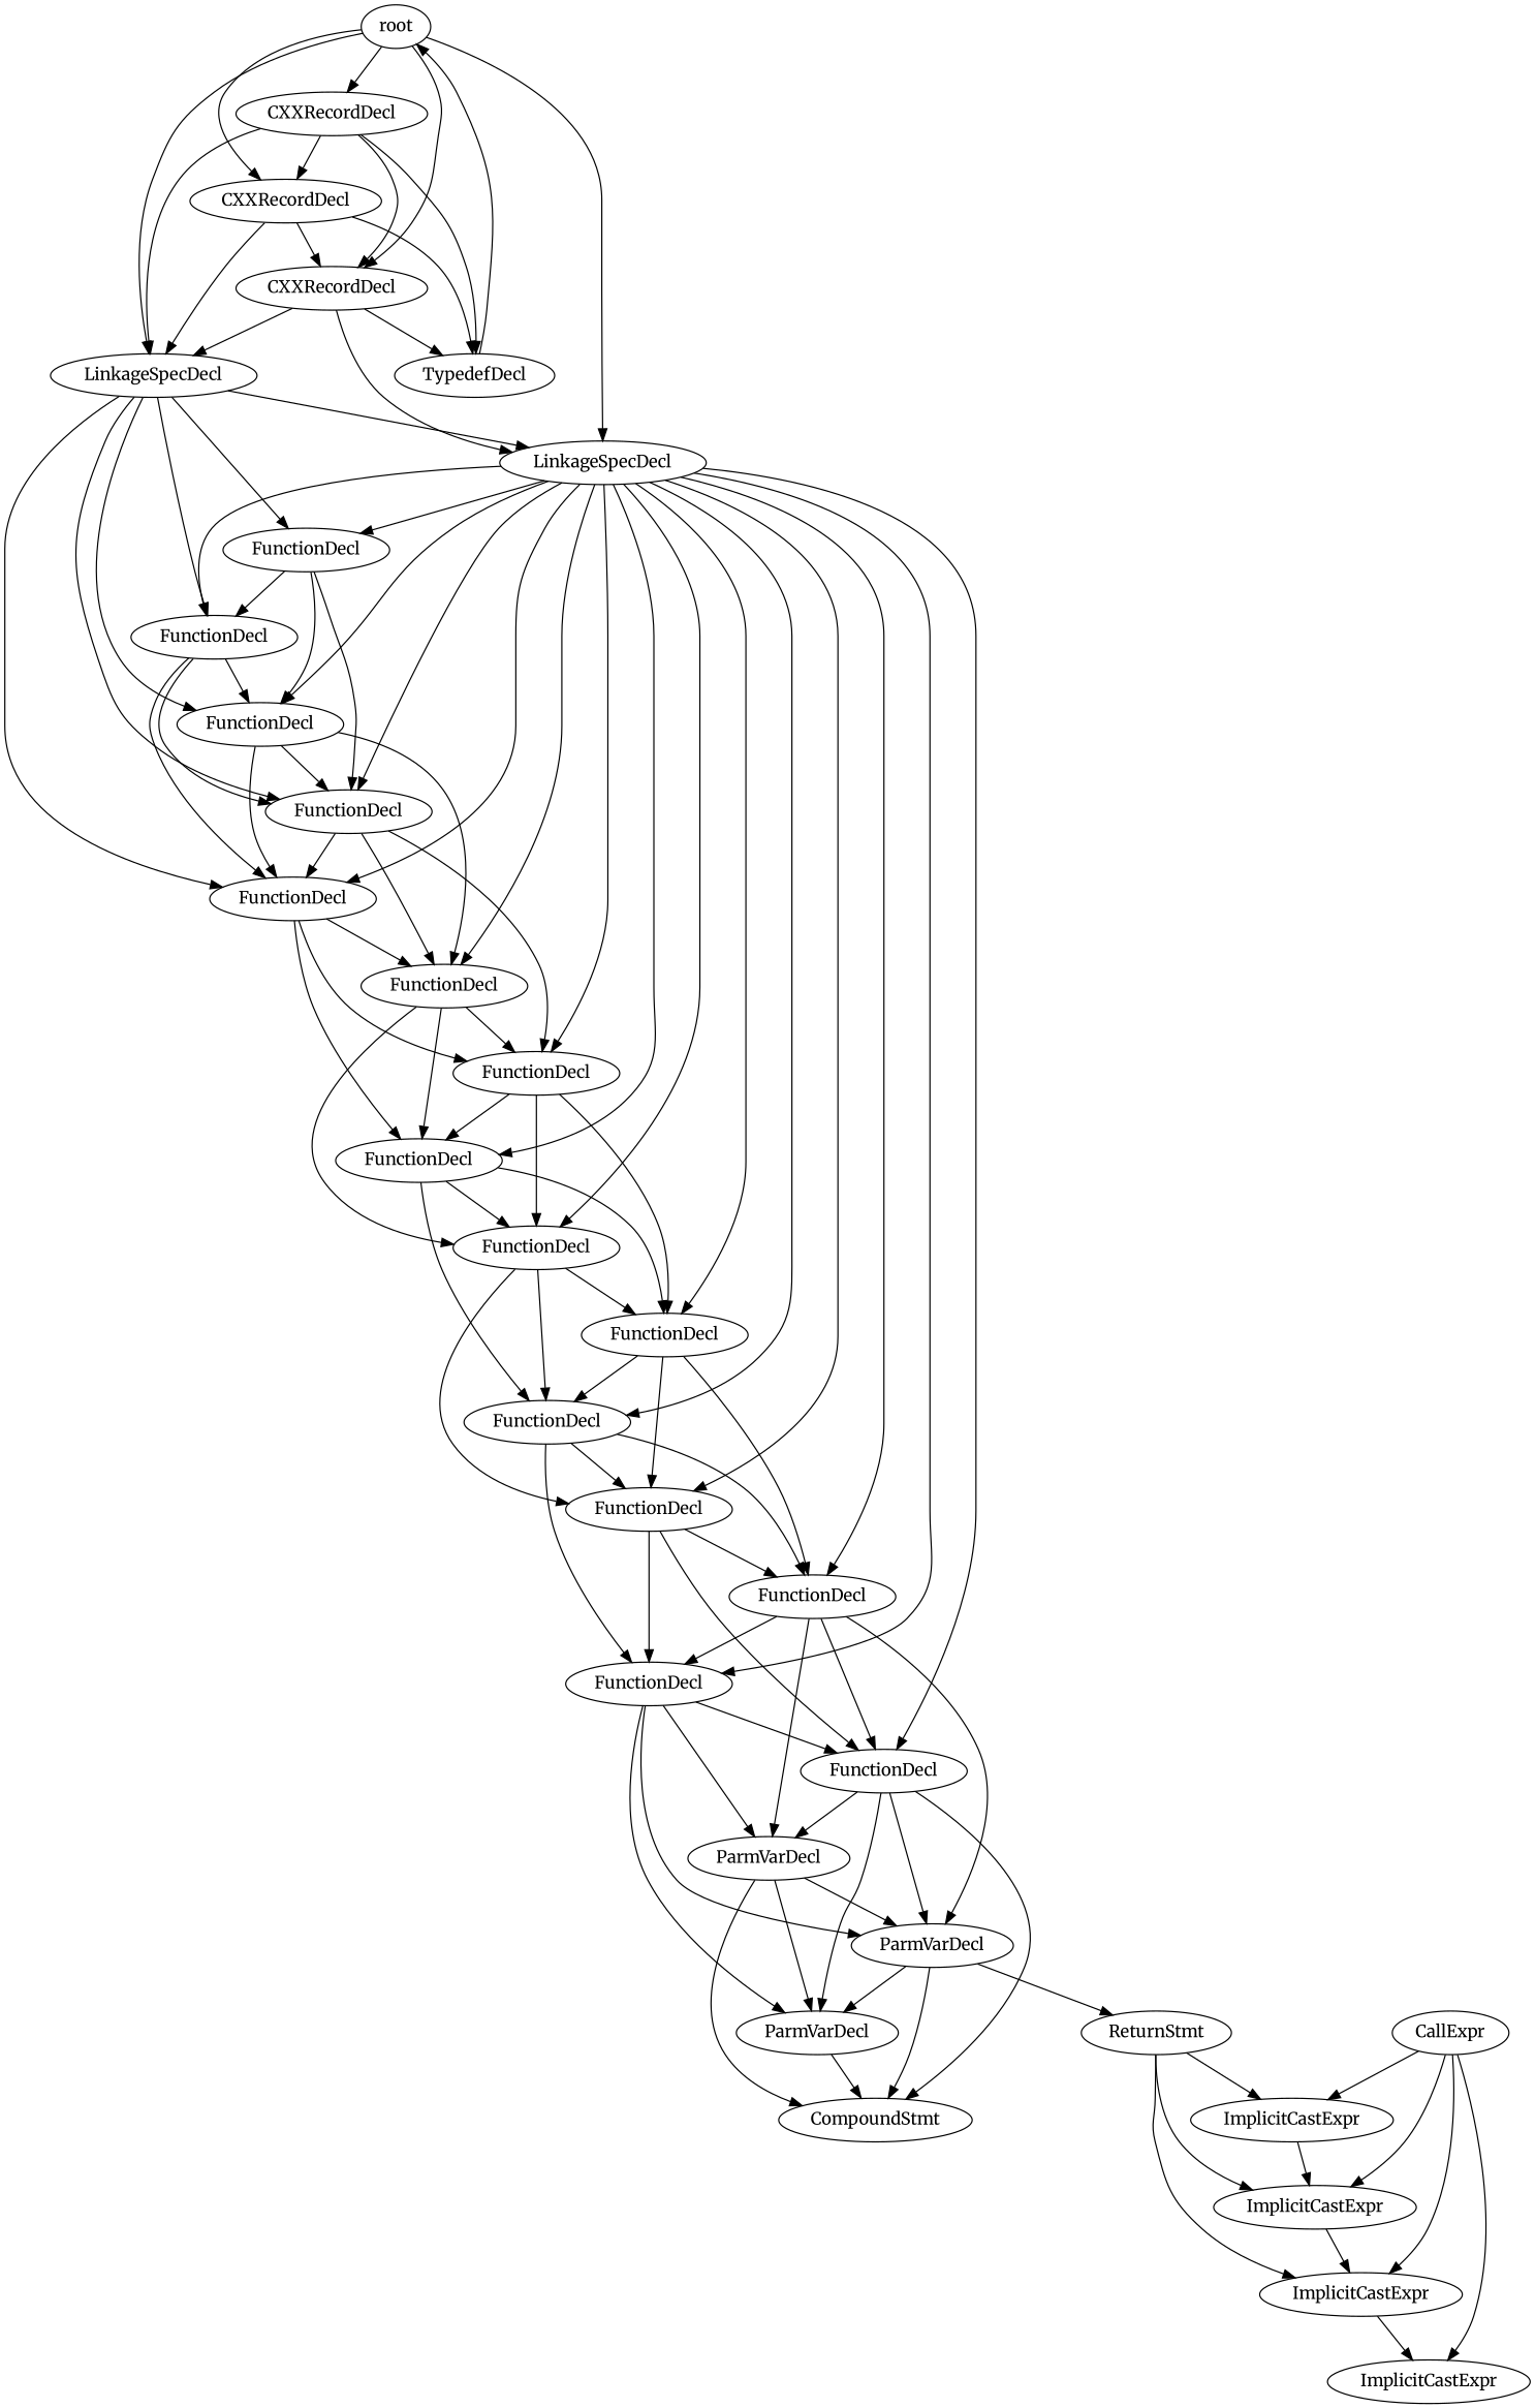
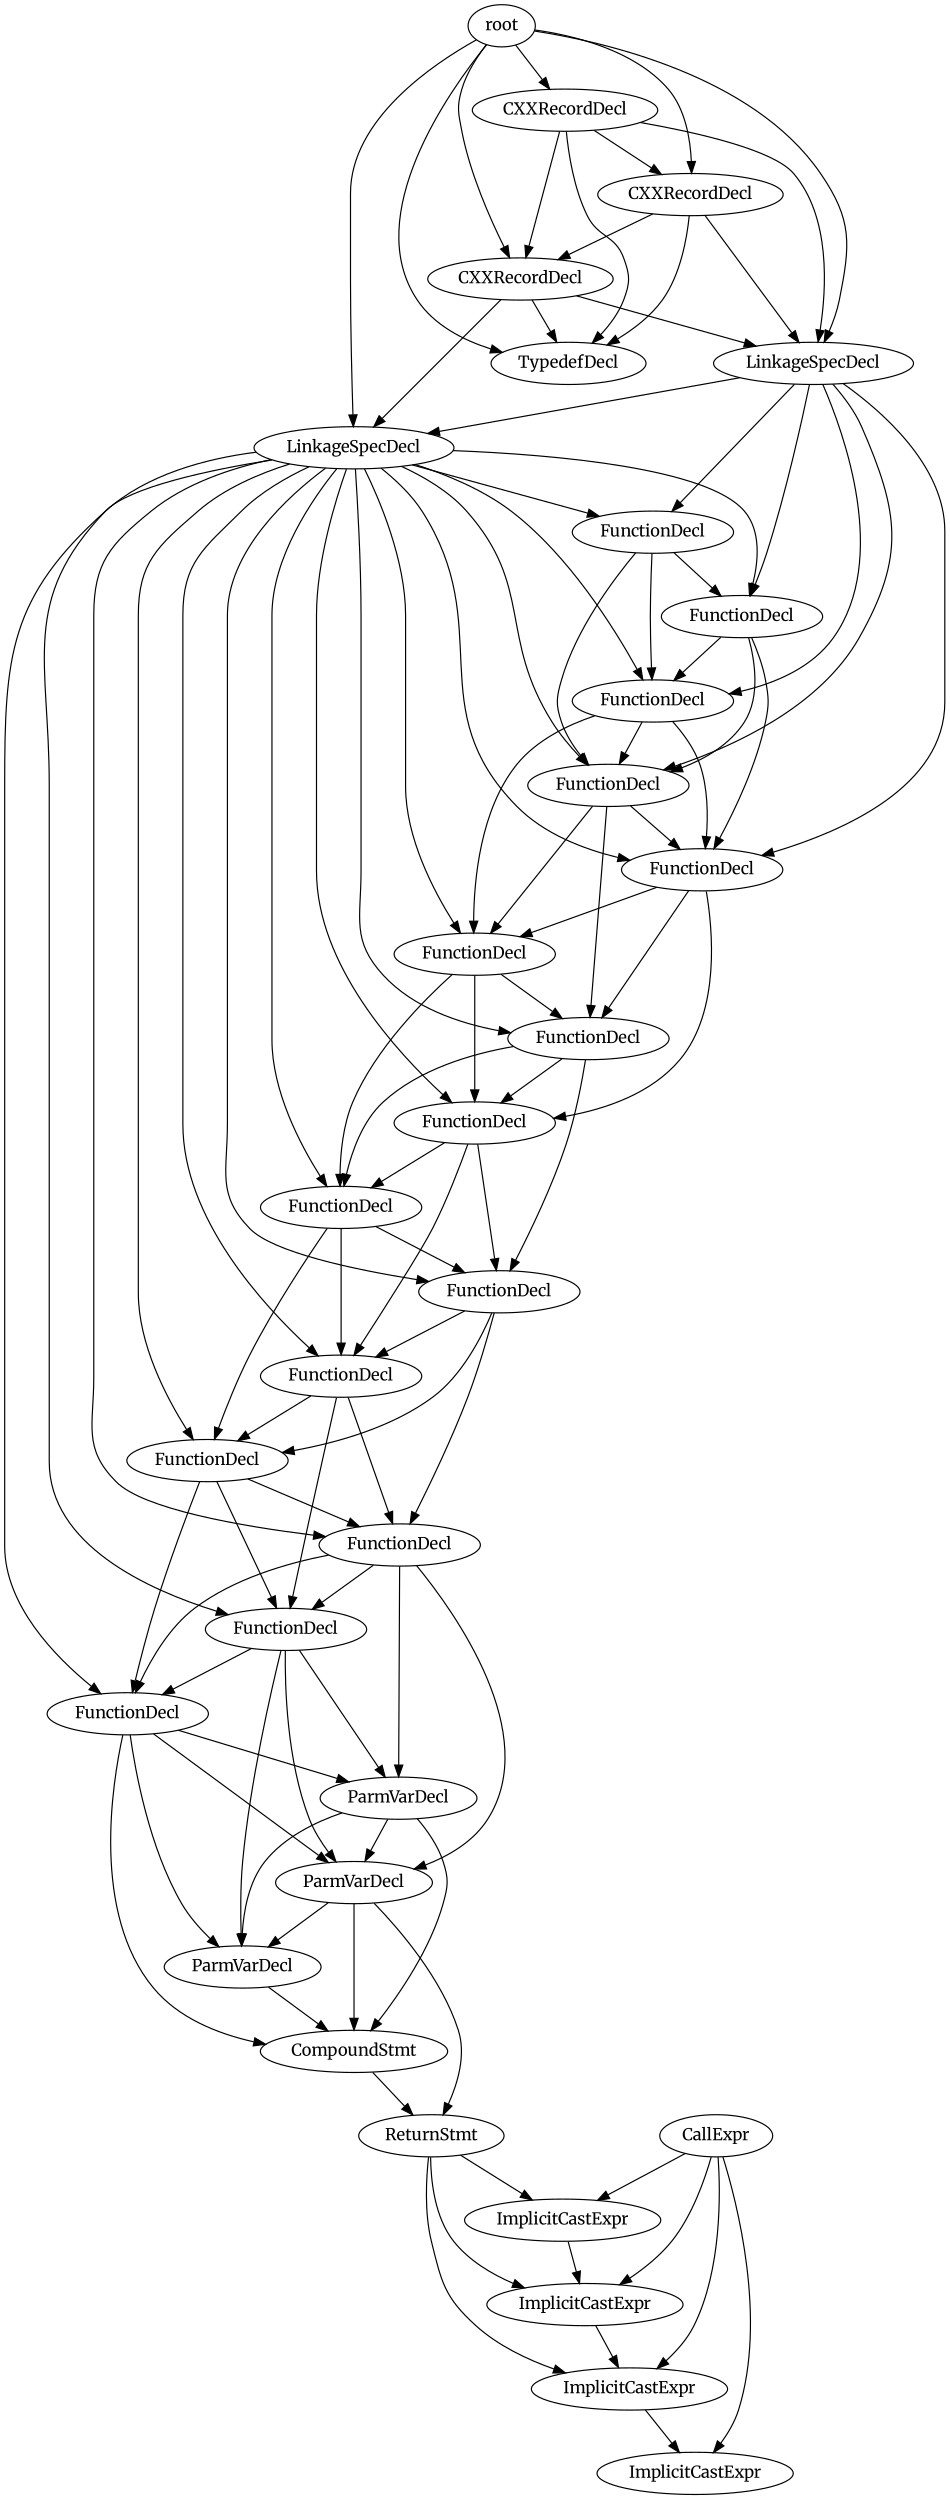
  digraph {
    fontname=Merriweather
    node [fontname=Merriweather location="{'offset': 8518, 'col': 10, 'tokLen': 16, 'includedFrom': {'file': '../../testfiles/CWE121_Stack_Based_Buffer_Overflow__CWE193_char_alloca_cpy_33.cpp'}}"]
    edge [fontname=Merriweather]
    n1 [label=root location=""]
    n2 [label=CXXRecordDecl location="{'offset': 1804, 'col': 1, 'tokLen': 5, 'includedFrom': {'file': '../../testfiles/CWE121_Stack_Based_Buffer_Overflow__CWE193_char_alloca_cpy_33.cpp'}}"]
    n3 [label=CXXRecordDecl location="{'offset': 1936, 'col': 1, 'tokLen': 5, 'includedFrom': {'file': '../../testfiles/CWE121_Stack_Based_Buffer_Overflow__CWE193_char_alloca_cpy_33.cpp'}}"]
    n4 [label=CXXRecordDecl location="{'offset': 3191, 'col': 9, 'tokLen': 6, 'includedFrom': {'file': '../../testfiles/CWE121_Stack_Based_Buffer_Overflow__CWE193_char_alloca_cpy_33.cpp'}}"]
    n5 [label=TypedefDecl location="{'offset': 3183, 'line': 96, 'col': 1, 'tokLen': 7, 'includedFrom': {'file': '../../testfiles/CWE121_Stack_Based_Buffer_Overflow__CWE193_char_alloca_cpy_33.cpp'}}"]
    n6 [label=LinkageSpecDecl location="{'offset': 3291, 'col': 1, 'tokLen': 6, 'includedFrom': {'file': '../../testfiles/CWE121_Stack_Based_Buffer_Overflow__CWE193_char_alloca_cpy_33.cpp'}}"]
    n7 [label=LinkageSpecDecl location="{'offset': 6309, 'col': 1, 'tokLen': 6, 'includedFrom': {'file': '../../testfiles/CWE121_Stack_Based_Buffer_Overflow__CWE193_char_alloca_cpy_33.cpp'}}"]
    n8 [label=FunctionDecl location="{'offset': 6324, 'col': 1, 'tokLen': 6, 'includedFrom': {'file': '../../testfiles/CWE121_Stack_Based_Buffer_Overflow__CWE193_char_alloca_cpy_33.cpp'}}"]
    n9 [label=FunctionDecl location="{'offset': 6452, 'col': 1, 'tokLen': 6, 'includedFrom': {'file': '../../testfiles/CWE121_Stack_Based_Buffer_Overflow__CWE193_char_alloca_cpy_33.cpp'}}"]
    n10 [label=FunctionDecl location="{'offset': 6603, 'col': 1, 'tokLen': 6, 'includedFrom': {'file': '../../testfiles/CWE121_Stack_Based_Buffer_Overflow__CWE193_char_alloca_cpy_33.cpp'}}"]
    n11 [label=FunctionDecl location="{'offset': 6743, 'col': 1, 'tokLen': 6, 'includedFrom': {'file': '../../testfiles/CWE121_Stack_Based_Buffer_Overflow__CWE193_char_alloca_cpy_33.cpp'}}"]
    n12 [label=FunctionDecl location="{'offset': 6884, 'line': 160, 'col': 1, 'tokLen': 6, 'includedFrom': {'file': '../../testfiles/CWE121_Stack_Based_Buffer_Overflow__CWE193_char_alloca_cpy_33.cpp'}}"]
    n13 [label=FunctionDecl location="{'offset': 7048, 'col': 1, 'tokLen': 6, 'includedFrom': {'file': '../../testfiles/CWE121_Stack_Based_Buffer_Overflow__CWE193_char_alloca_cpy_33.cpp'}}"]
    n14 [label=FunctionDecl location="{'offset': 7201, 'col': 1, 'tokLen': 6, 'includedFrom': {'file': '../../testfiles/CWE121_Stack_Based_Buffer_Overflow__CWE193_char_alloca_cpy_33.cpp'}}"]
    n15 [label=FunctionDecl location="{'offset': 7331, 'col': 1, 'tokLen': 6, 'includedFrom': {'file': '../../testfiles/CWE121_Stack_Based_Buffer_Overflow__CWE193_char_alloca_cpy_33.cpp'}}"]
    n16 [label=FunctionDecl location="{'offset': 7484, 'col': 1, 'tokLen': 6, 'includedFrom': {'file': '../../testfiles/CWE121_Stack_Based_Buffer_Overflow__CWE193_char_alloca_cpy_33.cpp'}}"]
    n17 [label=FunctionDecl location="{'offset': 7626, 'col': 1, 'tokLen': 6, 'includedFrom': {'file': '../../testfiles/CWE121_Stack_Based_Buffer_Overflow__CWE193_char_alloca_cpy_33.cpp'}}"]
    n18 [label=FunctionDecl location="{'offset': 7765, 'line': 181, 'col': 1, 'tokLen': 6, 'includedFrom': {'file': '../../testfiles/CWE121_Stack_Based_Buffer_Overflow__CWE193_char_alloca_cpy_33.cpp'}}"]
    n19 [label=FunctionDecl location="{'offset': 7927, 'col': 1, 'tokLen': 6, 'includedFrom': {'file': '../../testfiles/CWE121_Stack_Based_Buffer_Overflow__CWE193_char_alloca_cpy_33.cpp'}}"]
    n20 [label=FunctionDecl location="{'offset': 8078, 'col': 1, 'tokLen': 6, 'includedFrom': {'file': '../../testfiles/CWE121_Stack_Based_Buffer_Overflow__CWE193_char_alloca_cpy_33.cpp'}}"]
    n21 [label=FunctionDecl location="{'offset': 8225, 'line': 192, 'col': 1, 'tokLen': 6, 'includedFrom': {'file': '../../testfiles/CWE121_Stack_Based_Buffer_Overflow__CWE193_char_alloca_cpy_33.cpp'}}"]
    n22 [label=FunctionDecl location="{'offset': 8395, 'col': 1, 'tokLen': 6, 'includedFrom': {'file': '../../testfiles/CWE121_Stack_Based_Buffer_Overflow__CWE193_char_alloca_cpy_33.cpp'}}"]
    n23 [label=ParmVarDecl location="{'offset': 8468, 'col': 74, 'tokLen': 7, 'includedFrom': {'file': '../../testfiles/CWE121_Stack_Based_Buffer_Overflow__CWE193_char_alloca_cpy_33.cpp'}}"]
    n24 [label=ParmVarDecl location="{'offset': 8482, 'col': 88, 'tokLen': 7, 'includedFrom': {'file': '../../testfiles/CWE121_Stack_Based_Buffer_Overflow__CWE193_char_alloca_cpy_33.cpp'}}"]
    n25 [label=ParmVarDecl location="{'offset': 8495, 'col': 101, 'tokLen': 6, 'includedFrom': {'file': '../../testfiles/CWE121_Stack_Based_Buffer_Overflow__CWE193_char_alloca_cpy_33.cpp'}}"]
    n26 [label=CompoundStmt location="{'offset': 8507, 'col': 113, 'tokLen': 1, 'includedFrom': {'file': '../../testfiles/CWE121_Stack_Based_Buffer_Overflow__CWE193_char_alloca_cpy_33.cpp'}}"]
    n27 [label=ReturnStmt location="{'offset': 8511, 'line': 197, 'col': 3, 'tokLen': 6, 'includedFrom': {'file': '../../testfiles/CWE121_Stack_Based_Buffer_Overflow__CWE193_char_alloca_cpy_33.cpp'}}"]
    n28 [label=ImplicitCastExpr]
    n29 [label=ImplicitCastExpr location="{'offset': 8535, 'col': 27, 'tokLen': 3, 'includedFrom': {'file': '../../testfiles/CWE121_Stack_Based_Buffer_Overflow__CWE193_char_alloca_cpy_33.cpp'}}"]
    n30 [label=ImplicitCastExpr location="{'offset': 8540, 'col': 32, 'tokLen': 3, 'includedFrom': {'file': '../../testfiles/CWE121_Stack_Based_Buffer_Overflow__CWE193_char_alloca_cpy_33.cpp'}}"]
    n31 [label=CallExpr]
    n32 [label=ImplicitCastExpr location="{'offset': 8545, 'col': 37, 'tokLen': 3, 'includedFrom': {'file': '../../testfiles/CWE121_Stack_Based_Buffer_Overflow__CWE193_char_alloca_cpy_33.cpp'}}"]
    n1 -> n2
    n1 -> n3
    n1 -> n4
-   n5 -> n1
+   n1 -> n5
    n1 -> n6
    n1 -> n7
    n2 -> n3
    n2 -> n4
    n2 -> n5
    n2 -> n6
    n3 -> n4
    n3 -> n5
    n3 -> n6
    n4 -> n5
    n4 -> n6
    n4 -> n7
    n6 -> n7
    n6 -> n8
    n6 -> n9
    n6 -> n10
    n6 -> n11
    n6 -> n12
    n7 -> n8
    n7 -> n9
    n7 -> n10
    n7 -> n11
    n7 -> n12
    n7 -> n13
    n7 -> n14
    n7 -> n15
    n7 -> n16
    n7 -> n17
    n7 -> n18
    n7 -> n19
    n7 -> n20
    n7 -> n21
    n7 -> n22
    n8 -> n9
    n8 -> n10
    n8 -> n11
    n9 -> n10
    n9 -> n11
    n9 -> n12
    n10 -> n11
    n10 -> n12
    n10 -> n13
    n11 -> n12
    n11 -> n13
    n11 -> n14
    n12 -> n13
    n12 -> n14
    n12 -> n15
    n13 -> n14
    n13 -> n15
    n13 -> n16
    n14 -> n15
    n14 -> n16
    n14 -> n17
    n15 -> n16
    n15 -> n17
    n15 -> n18
    n16 -> n17
    n16 -> n18
    n16 -> n19
    n17 -> n18
    n17 -> n19
    n17 -> n20
    n18 -> n19
    n18 -> n20
    n18 -> n21
    n19 -> n20
    n19 -> n21
    n19 -> n22
    n20 -> n21
    n20 -> n22
    n20 -> n23
    n20 -> n24
    n21 -> n22
    n21 -> n23
    n21 -> n24
    n21 -> n25
    n22 -> n23
    n22 -> n24
    n22 -> n25
    n22 -> n26
    n23 -> n24
    n23 -> n25
    n23 -> n26
    n24 -> n25
    n24 -> n26
    n24 -> n27
    n25 -> n26
+   n26 -> n27
    n27 -> n28
    n27 -> n29
    n27 -> n30
    n28 -> n29
    n29 -> n30
    n30 -> n32
    n31 -> n28
    n31 -> n29
    n31 -> n30
    n31 -> n32
  }
